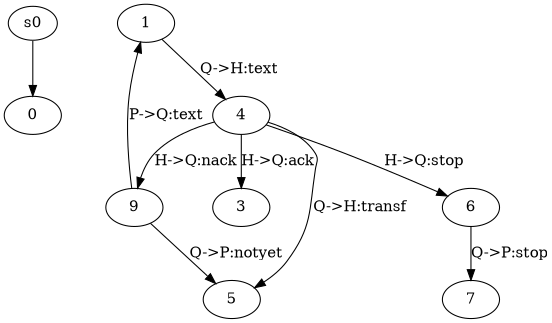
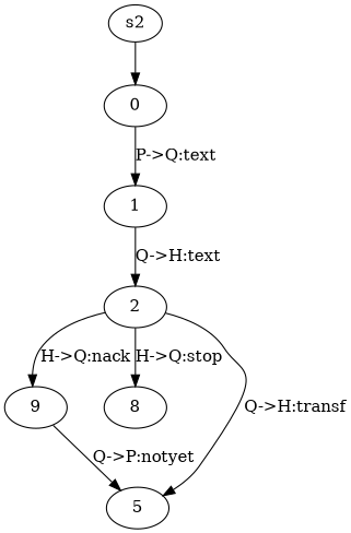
  digraph {
-   s0 [height=0 width=0]
+   s0 [height=0 width=0 label=s2]
    0
    1
-   2 [label=4]
-   3
+   2
    n6 [label=9]
-   6
+   6 [label=8]
    5
-   7
    s0 -> 0
-   n6 -> 1 [label="P->Q:text"]
+   0 -> 1 [label="P->Q:text"]
    1 -> 2 [label="Q->H:text"]
-   2 -> 3 [label="H->Q:ack"]
    2 -> n6 [label="H->Q:nack"]
    2 -> 6 [label="H->Q:stop"]
    2 -> 5 [label="Q->H:transf"]
    n6 -> 5 [label="Q->P:notyet"]
-   6 -> 7 [label="Q->P:stop"]
  }
